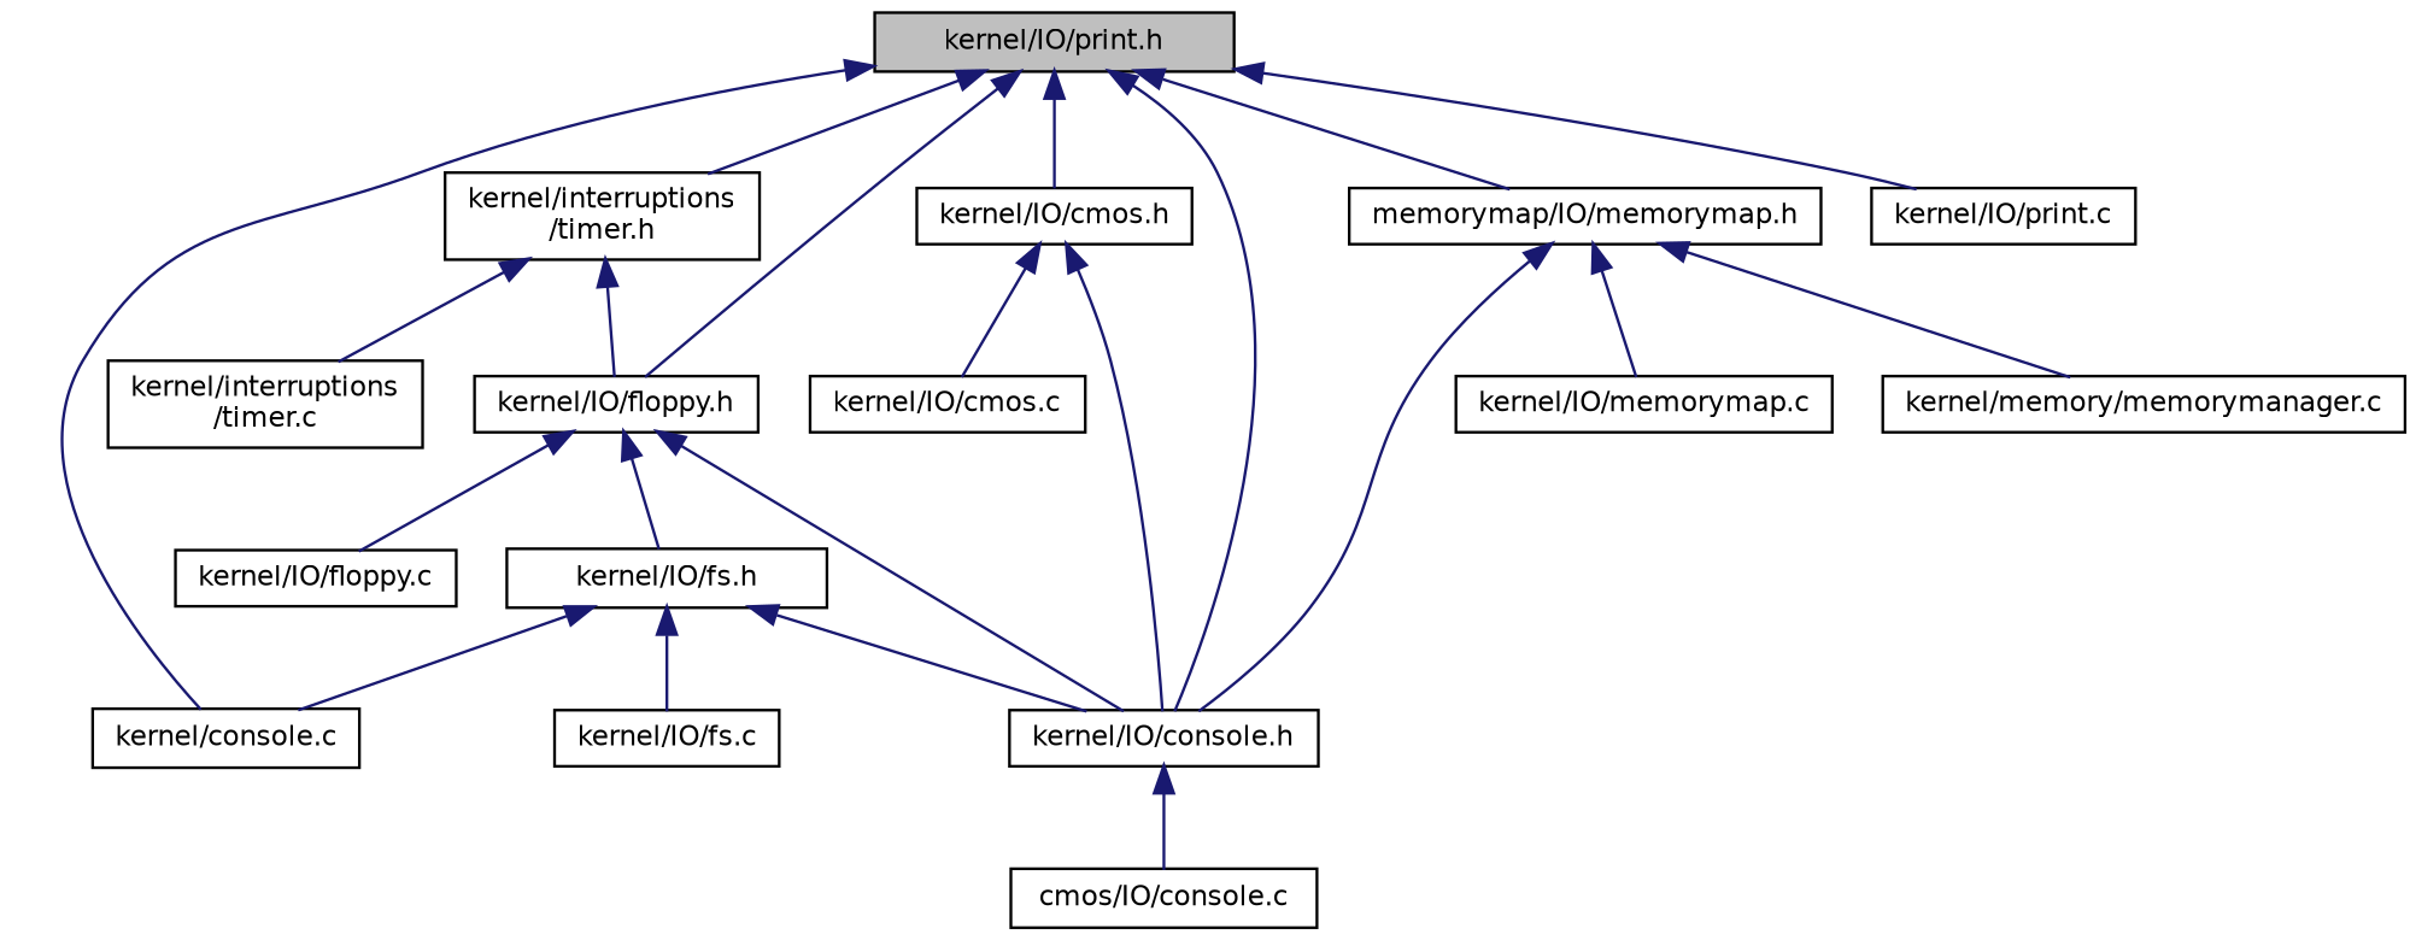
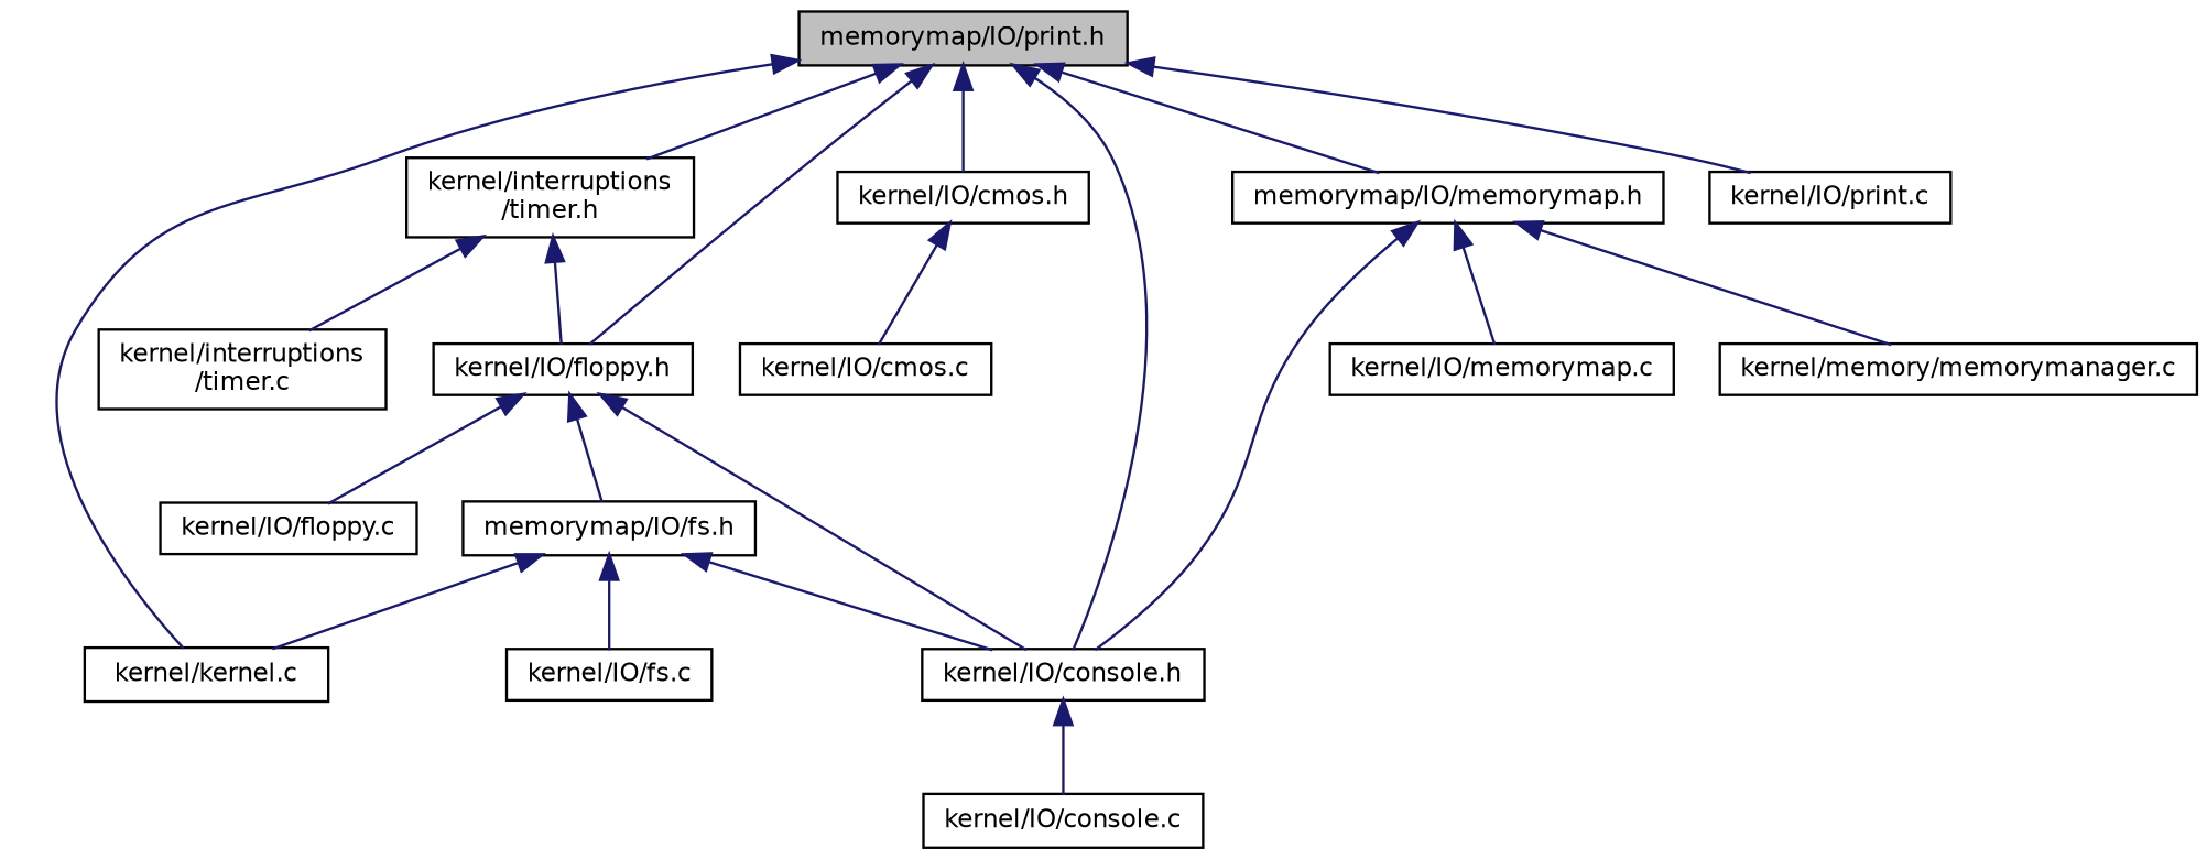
  digraph {
    node [color=black fillcolor=white fontname=Helvetica fontsize=10 shape=record style=filled]
    edge [color=midnightblue dir=back fontname=Helvetica fontsize=10 labelfontname=Helvetica labelfontsize=10 style=solid]
-   n1 [fillcolor=grey75 fontcolor=black height=0.2 label="kernel/IO/print.h" width=0.4]
+   n1 [fillcolor=grey75 fontcolor=black height=0.2 label="memorymap/IO/print.h" width=0.4]
    n2 [height=0.2 label="kernel/interruptions\l/timer.h" width=0.4]
    n3 [height=0.2 label="kernel/IO/floppy.h" width=0.4]
    n4 [height=0.2 label="kernel/IO/console.h" width=0.4]
-   n5 [height=0.2 label="kernel/console.c" width=0.4]
+   n5 [height=0.2 label="kernel/kernel.c" width=0.4]
    n6 [height=0.2 label="kernel/IO/cmos.h" width=0.4]
    n7 [height=0.2 label="memorymap/IO/memorymap.h" width=0.4]
    n8 [height=0.2 label="kernel/IO/print.c" width=0.4]
    n9 [height=0.2 label="kernel/interruptions\l/timer.c" width=0.4]
-   n10 [height=0.2 label="kernel/IO/fs.h" width=0.4]
+   n10 [height=0.2 label="memorymap/IO/fs.h" width=0.4]
    n11 [height=0.2 label="kernel/IO/floppy.c" width=0.4]
-   n12 [height=0.2 label="cmos/IO/console.c" width=0.4]
+   n12 [height=0.2 label="kernel/IO/console.c" width=0.4]
    n13 [height=0.2 label="kernel/IO/cmos.c" width=0.4]
    n14 [height=0.2 label="kernel/IO/memorymap.c" width=0.4]
    n15 [height=0.2 label="kernel/memory/memorymanager.c" width=0.4]
    n16 [height=0.2 label="kernel/IO/fs.c" width=0.4]
    n1 -> n2
    n1 -> n3
    n1 -> n4
    n1 -> n5
    n1 -> n6
    n1 -> n7
    n1 -> n8
    n2 -> n3
    n2 -> n9
    n3 -> n4
    n3 -> n10
    n3 -> n11
    n4 -> n12
-   n6 -> n4
    n6 -> n13
    n7 -> n4
    n7 -> n14
    n7 -> n15
    n10 -> n4
    n10 -> n5
    n10 -> n16
  }
